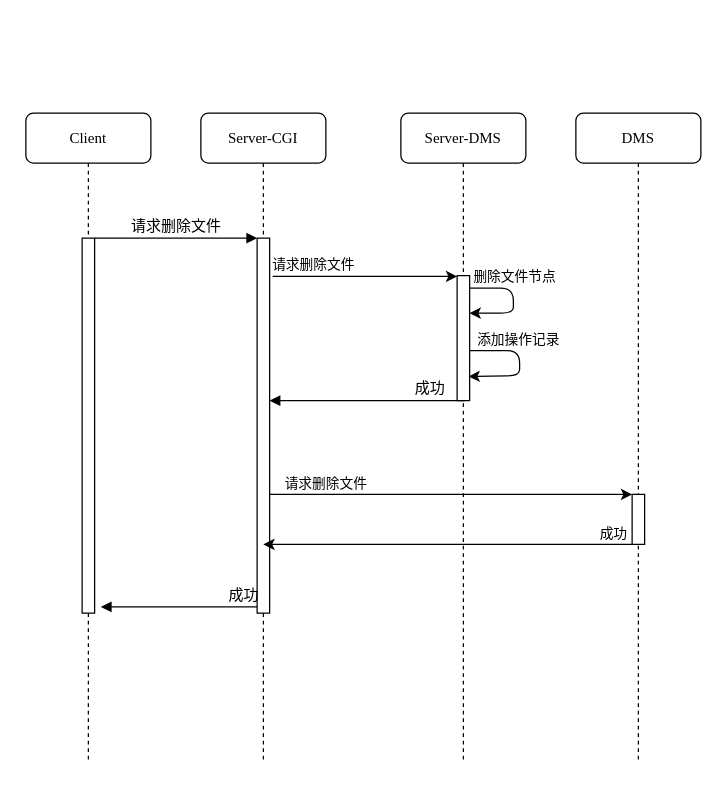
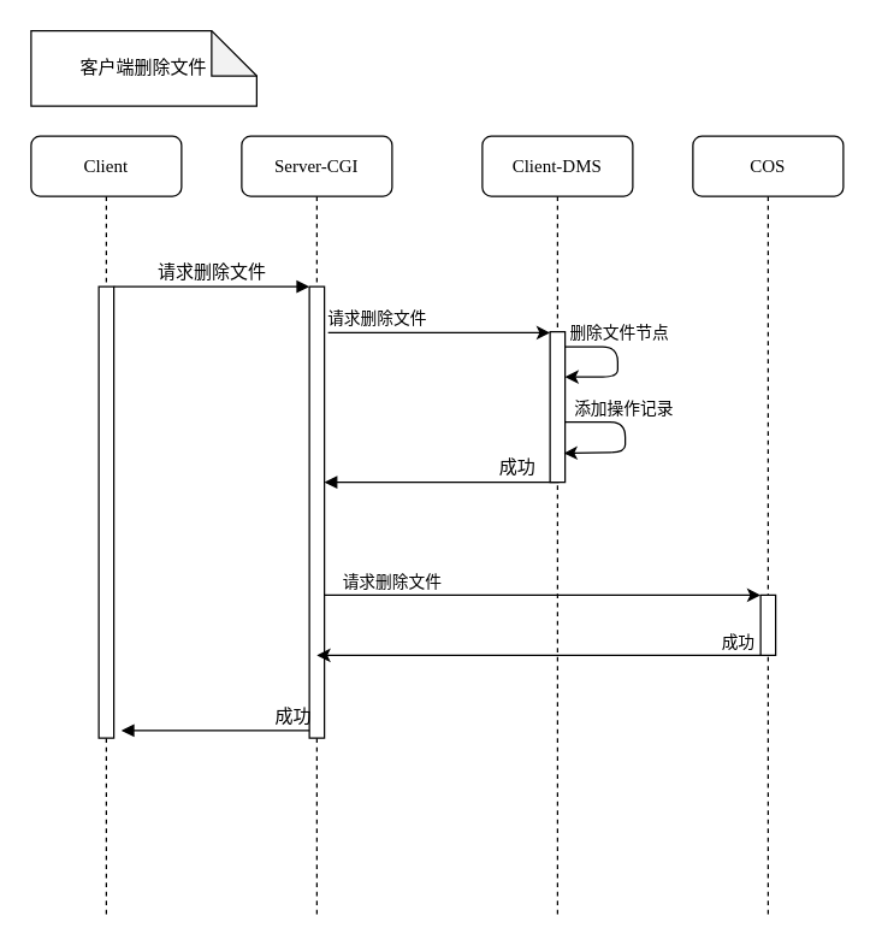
  <mxCell id="0" />
  <mxCell id="1" parent="0" />
  <mxCell id="2" value="Server-CGI" style="shape=umlLifeline;perimeter=lifelinePerimeter;whiteSpace=wrap;html=1;container=1;collapsible=0;recursiveResize=0;outlineConnect=0;rounded=1;shadow=0;comic=0;labelBackgroundColor=none;strokeWidth=1;fontFamily=Verdana;fontSize=12;align=center;" parent="1" vertex="1"><mxGeometry x="160" y="90" width="100" height="520" as="geometry" /></mxCell>
  <mxCell id="3" value="" style="html=1;points=[];perimeter=orthogonalPerimeter;rounded=0;shadow=0;comic=0;labelBackgroundColor=none;strokeWidth=1;fontFamily=Verdana;fontSize=12;align=center;" parent="2" vertex="1"><mxGeometry x="45" y="100" width="10" height="300" as="geometry" /></mxCell>
- <mxCell id="4" value="Server-DMS" style="shape=umlLifeline;perimeter=lifelinePerimeter;whiteSpace=wrap;html=1;container=1;collapsible=0;recursiveResize=0;outlineConnect=0;rounded=1;shadow=0;comic=0;labelBackgroundColor=none;strokeWidth=1;fontFamily=Verdana;fontSize=12;align=center;" parent="1" vertex="1"><mxGeometry x="320" y="90" width="100" height="520" as="geometry" /></mxCell>
+ <mxCell id="4" value="Client-DMS" style="shape=umlLifeline;perimeter=lifelinePerimeter;whiteSpace=wrap;html=1;container=1;collapsible=0;recursiveResize=0;outlineConnect=0;rounded=1;shadow=0;comic=0;labelBackgroundColor=none;strokeWidth=1;fontFamily=Verdana;fontSize=12;align=center;" parent="1" vertex="1"><mxGeometry x="320" y="90" width="100" height="520" as="geometry" /></mxCell>
  <mxCell id="5" value="" style="html=1;points=[];perimeter=orthogonalPerimeter;rounded=0;shadow=0;comic=0;labelBackgroundColor=none;strokeWidth=1;fontFamily=Verdana;fontSize=12;align=center;" parent="4" vertex="1"><mxGeometry x="45" y="130" width="10" height="100" as="geometry" /></mxCell>
  <mxCell id="6" value="" style="endArrow=classic;html=1;entryX=0.917;entryY=0.807;entryDx=0;entryDy=0;entryPerimeter=0;" parent="4" source="5" target="5" edge="1"><mxGeometry width="50" height="50" relative="1" as="geometry"><mxPoint x="60" y="190" as="sourcePoint" /><mxPoint x="60" y="210" as="targetPoint" /><Array as="points"><mxPoint x="95" y="190" /><mxPoint x="95" y="210" /></Array></mxGeometry></mxCell>
  <mxCell id="7" value="添加操作记录" style="edgeLabel;html=1;align=center;verticalAlign=middle;resizable=0;points=[];" parent="6" vertex="1" connectable="0"><mxGeometry x="0.265" y="4" relative="1" as="geometry"><mxPoint x="2.14" y="-34" as="offset" /></mxGeometry></mxCell>
- <mxCell id="8" value="DMS" style="shape=umlLifeline;perimeter=lifelinePerimeter;whiteSpace=wrap;html=1;container=1;collapsible=0;recursiveResize=0;outlineConnect=0;rounded=1;shadow=0;comic=0;labelBackgroundColor=none;strokeWidth=1;fontFamily=Verdana;fontSize=12;align=center;" parent="1" vertex="1"><mxGeometry x="460" y="90" width="100" height="520" as="geometry" /></mxCell>
+ <mxCell id="8" value="COS" style="shape=umlLifeline;perimeter=lifelinePerimeter;whiteSpace=wrap;html=1;container=1;collapsible=0;recursiveResize=0;outlineConnect=0;rounded=1;shadow=0;comic=0;labelBackgroundColor=none;strokeWidth=1;fontFamily=Verdana;fontSize=12;align=center;" parent="1" vertex="1"><mxGeometry x="460" y="90" width="100" height="520" as="geometry" /></mxCell>
  <mxCell id="9" value="" style="html=1;points=[];perimeter=orthogonalPerimeter;rounded=0;shadow=0;comic=0;labelBackgroundColor=none;strokeWidth=1;fontFamily=Verdana;fontSize=12;align=center;" parent="8" vertex="1"><mxGeometry x="45" y="305" width="10" height="40" as="geometry" /></mxCell>
  <mxCell id="10" value="Client" style="shape=umlLifeline;perimeter=lifelinePerimeter;whiteSpace=wrap;html=1;container=1;collapsible=0;recursiveResize=0;outlineConnect=0;rounded=1;shadow=0;comic=0;labelBackgroundColor=none;strokeWidth=1;fontFamily=Verdana;fontSize=12;align=center;" parent="1" vertex="1"><mxGeometry x="20" y="90" width="100" height="520" as="geometry" /></mxCell>
  <mxCell id="11" value="" style="html=1;points=[];perimeter=orthogonalPerimeter;rounded=0;shadow=0;comic=0;labelBackgroundColor=none;strokeWidth=1;fontFamily=Verdana;fontSize=12;align=center;" parent="10" vertex="1"><mxGeometry x="45" y="100" width="10" height="300" as="geometry" /></mxCell>
  <mxCell id="12" value="请求删除文件" style="html=1;verticalAlign=bottom;endArrow=block;entryX=0;entryY=0;labelBackgroundColor=none;fontFamily=Verdana;fontSize=12;edgeStyle=elbowEdgeStyle;elbow=vertical;" parent="1" source="11" target="3" edge="1"><mxGeometry relative="1" as="geometry"><mxPoint x="140" y="200" as="sourcePoint" /></mxGeometry></mxCell>
  <mxCell id="13" value="成功" style="html=1;verticalAlign=bottom;endArrow=block;labelBackgroundColor=none;fontFamily=Verdana;fontSize=12;edgeStyle=elbowEdgeStyle;elbow=vertical;entryX=1.5;entryY=0.983;entryDx=0;entryDy=0;entryPerimeter=0;" parent="1" source="3" target="11" edge="1"><mxGeometry y="-53" relative="1" as="geometry"><mxPoint x="130" y="485" as="sourcePoint" /><Array as="points"><mxPoint x="70" y="485" /></Array><mxPoint x="52" y="53" as="offset" /><mxPoint x="80" y="485" as="targetPoint" /></mxGeometry></mxCell>
+ <mxCell id="14" value="客户端删除文件" style="shape=note;whiteSpace=wrap;html=1;backgroundOutline=1;darkOpacity=0.05;" parent="1" vertex="1"><mxGeometry x="20" y="20" width="150" height="50" as="geometry" /></mxCell>
  <mxCell id="15" value="" style="endArrow=classic;html=1;exitX=1.243;exitY=0.102;exitDx=0;exitDy=0;exitPerimeter=0;" parent="1" source="3" target="5" edge="1"><mxGeometry width="50" height="50" relative="1" as="geometry"><mxPoint x="220" y="203" as="sourcePoint" /><mxPoint x="280" y="200" as="targetPoint" /></mxGeometry></mxCell>
  <mxCell id="16" value="请求删除文件" style="edgeLabel;html=1;align=center;verticalAlign=middle;resizable=0;points=[];" parent="15" vertex="1" connectable="0"><mxGeometry x="0.265" y="4" relative="1" as="geometry"><mxPoint x="-60.57" y="-6.6" as="offset" /></mxGeometry></mxCell>
  <mxCell id="17" value="成功" style="html=1;verticalAlign=bottom;endArrow=block;labelBackgroundColor=none;fontFamily=Verdana;fontSize=12;edgeStyle=elbowEdgeStyle;elbow=vertical;" parent="1" target="3" edge="1"><mxGeometry x="-0.647" y="-1" relative="1" as="geometry"><mxPoint x="371" y="320" as="sourcePoint" /><mxPoint x="220" y="320" as="targetPoint" /><Array as="points"><mxPoint x="285" y="320" /><mxPoint x="285" y="311" /></Array><mxPoint as="offset" /></mxGeometry></mxCell>
  <mxCell id="18" value="" style="endArrow=classic;html=1;" parent="1" target="9" edge="1"><mxGeometry width="50" height="50" relative="1" as="geometry"><mxPoint x="215" y="395" as="sourcePoint" /><mxPoint x="367.57" y="395" as="targetPoint" /></mxGeometry></mxCell>
  <mxCell id="19" value="请求删除文件" style="edgeLabel;html=1;align=center;verticalAlign=middle;resizable=0;points=[];" parent="18" vertex="1" connectable="0"><mxGeometry x="0.265" y="4" relative="1" as="geometry"><mxPoint x="-138.33" y="-6.0" as="offset" /></mxGeometry></mxCell>
  <mxCell id="20" style="edgeStyle=orthogonalEdgeStyle;rounded=0;orthogonalLoop=1;jettySize=auto;html=1;entryX=0.5;entryY=0.611;entryDx=0;entryDy=0;entryPerimeter=0;" parent="1" edge="1"><mxGeometry relative="1" as="geometry"><mxPoint x="505" y="435" as="sourcePoint" /><mxPoint x="210" y="435" as="targetPoint" /></mxGeometry></mxCell>
  <mxCell id="21" value="成功" style="edgeLabel;html=1;align=center;verticalAlign=middle;resizable=0;points=[];" parent="20" vertex="1" connectable="0"><mxGeometry x="-0.873" y="-1" relative="1" as="geometry"><mxPoint x="3.86" y="-9" as="offset" /></mxGeometry></mxCell>
  <mxCell id="22" value="" style="endArrow=classic;html=1;" parent="1" source="5" edge="1"><mxGeometry width="50" height="50" relative="1" as="geometry"><mxPoint x="380" y="230" as="sourcePoint" /><mxPoint x="375" y="250" as="targetPoint" /><Array as="points"><mxPoint x="410" y="230" /><mxPoint x="410" y="250" /></Array></mxGeometry></mxCell>
  <mxCell id="23" value="删除文件节点" style="edgeLabel;html=1;align=center;verticalAlign=middle;resizable=0;points=[];" parent="22" vertex="1" connectable="0"><mxGeometry x="0.265" y="4" relative="1" as="geometry"><mxPoint x="2.14" y="-34" as="offset" /></mxGeometry></mxCell>
